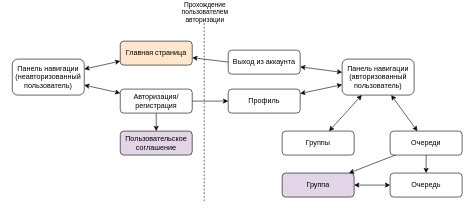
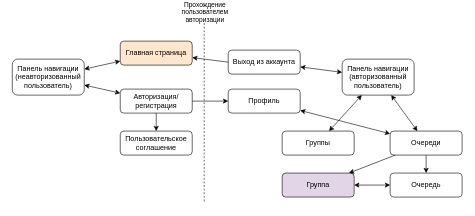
  <mxCell id="0" />
  <mxCell id="1" parent="0" />
  <mxCell id="2" value="Главная страница" style="rounded=1;whiteSpace=wrap;html=1;fillColor=#ffe6cc;" vertex="1" parent="1"><mxGeometry x="200" y="50" width="120" height="40" as="geometry" /></mxCell>
  <mxCell id="3" value="Авторизация/&lt;br&gt;регистрация" style="rounded=1;whiteSpace=wrap;html=1;" vertex="1" parent="1"><mxGeometry x="200" y="130" width="120" height="40" as="geometry" /></mxCell>
- <mxCell id="4" value="Пользовательское соглашение" style="rounded=1;whiteSpace=wrap;html=1;fillColor=#e1d5e7;" vertex="1" parent="1"><mxGeometry x="200" y="200" width="120" height="40" as="geometry" /></mxCell>
+ <mxCell id="4" value="Пользовательское соглашение" style="rounded=1;whiteSpace=wrap;html=1;" vertex="1" parent="1"><mxGeometry x="200" y="200" width="120" height="40" as="geometry" /></mxCell>
  <mxCell id="5" value="Панель навигации&lt;br&gt;(неавторизованный пользователь)" style="rounded=1;whiteSpace=wrap;html=1;" vertex="1" parent="1"><mxGeometry x="20" y="80" width="120" height="60" as="geometry" /></mxCell>
  <mxCell id="6" value="" style="endArrow=classic;startArrow=classic;html=1;rounded=0;" edge="1" parent="1" source="2" target="5"><mxGeometry width="50" height="50" relative="1" as="geometry"><mxPoint x="260" y="40" as="sourcePoint" /><mxPoint x="310" y="-10" as="targetPoint" /></mxGeometry></mxCell>
  <mxCell id="7" value="" style="endArrow=classic;startArrow=classic;html=1;rounded=0;" edge="1" parent="1" source="5" target="3"><mxGeometry width="50" height="50" relative="1" as="geometry"><mxPoint x="550" y="90" as="sourcePoint" /><mxPoint x="600" y="40" as="targetPoint" /></mxGeometry></mxCell>
  <mxCell id="8" value="" style="endArrow=classic;html=1;rounded=0;" edge="1" parent="1" source="3" target="4"><mxGeometry width="50" height="50" relative="1" as="geometry"><mxPoint x="450" y="160" as="sourcePoint" /><mxPoint x="500" y="110" as="targetPoint" /></mxGeometry></mxCell>
  <mxCell id="9" value="" style="endArrow=none;dashed=1;html=1;rounded=0;" edge="1" parent="1"><mxGeometry width="50" height="50" relative="1" as="geometry"><mxPoint x="340" y="20" as="sourcePoint" /><mxPoint x="340" y="320" as="targetPoint" /></mxGeometry></mxCell>
  <mxCell id="10" value="Прохождение&lt;br&gt;пользователем&lt;br&gt;авторизации" style="edgeLabel;html=1;align=center;verticalAlign=middle;resizable=0;points=[];labelBackgroundColor=none;" vertex="1" connectable="0" parent="9"><mxGeometry x="-0.456" y="-1" relative="1" as="geometry"><mxPoint x="1" y="-101" as="offset" /></mxGeometry></mxCell>
  <mxCell id="11" value="Профиль" style="rounded=1;whiteSpace=wrap;html=1;" vertex="1" parent="1"><mxGeometry x="380" y="130" width="120" height="40" as="geometry" /></mxCell>
  <mxCell id="12" value="" style="endArrow=classic;html=1;rounded=0;exitX=1;exitY=0.5;exitDx=0;exitDy=0;entryX=0;entryY=0.5;entryDx=0;entryDy=0;" edge="1" parent="1" source="3" target="11"><mxGeometry width="50" height="50" relative="1" as="geometry"><mxPoint x="530" y="120" as="sourcePoint" /><mxPoint x="580" y="70" as="targetPoint" /></mxGeometry></mxCell>
  <mxCell id="13" value="Выход из аккаунта" style="rounded=1;whiteSpace=wrap;html=1;" vertex="1" parent="1"><mxGeometry x="380" y="65" width="120" height="40" as="geometry" /></mxCell>
  <mxCell id="14" value="" style="endArrow=classic;html=1;rounded=0;exitX=0;exitY=0.5;exitDx=0;exitDy=0;" edge="1" parent="1" source="13" target="2"><mxGeometry width="50" height="50" relative="1" as="geometry"><mxPoint x="470" y="10" as="sourcePoint" /><mxPoint x="520" y="-40" as="targetPoint" /></mxGeometry></mxCell>
  <mxCell id="15" value="Панель навигации (авторизованный пользователь)" style="rounded=1;whiteSpace=wrap;html=1;" vertex="1" parent="1"><mxGeometry x="570" y="80" width="120" height="60" as="geometry" /></mxCell>
  <mxCell id="16" value="" style="endArrow=classic;startArrow=classic;html=1;rounded=0;" edge="1" parent="1" source="15" target="13"><mxGeometry width="50" height="50" relative="1" as="geometry"><mxPoint x="530" y="70" as="sourcePoint" /><mxPoint x="580" y="20" as="targetPoint" /></mxGeometry></mxCell>
- <mxCell id="17" value="" style="endArrow=classic;startArrow=classic;html=1;rounded=0;" edge="1" parent="1" source="11" target="15"><mxGeometry width="50" height="50" relative="1" as="geometry"><mxPoint x="630" y="210" as="sourcePoint" /><mxPoint x="680" y="160" as="targetPoint" /></mxGeometry></mxCell>
+ <mxCell id="17" value="" style="endArrow=classic;startArrow=classic;html=1;rounded=0;" edge="1" parent="1" source="11" target="20"><mxGeometry width="50" height="50" relative="1" as="geometry"><mxPoint x="630" y="210" as="sourcePoint" /><mxPoint x="680" y="160" as="targetPoint" /></mxGeometry></mxCell>
  <mxCell id="18" value="Группы" style="rounded=1;whiteSpace=wrap;html=1;" vertex="1" parent="1"><mxGeometry x="470" y="200" width="120" height="40" as="geometry" /></mxCell>
  <mxCell id="19" value="Очередь" style="rounded=1;whiteSpace=wrap;html=1;" vertex="1" parent="1"><mxGeometry x="650" y="270" width="120" height="40" as="geometry" /></mxCell>
  <mxCell id="20" value="Очереди" style="rounded=1;whiteSpace=wrap;html=1;" vertex="1" parent="1"><mxGeometry x="650" y="200" width="120" height="40" as="geometry" /></mxCell>
  <mxCell id="21" value="Группа" style="rounded=1;whiteSpace=wrap;html=1;fillColor=#e1d5e7;" vertex="1" parent="1"><mxGeometry x="470" y="270" width="120" height="40" as="geometry" /></mxCell>
  <mxCell id="22" value="" style="endArrow=classic;startArrow=classic;html=1;rounded=0;" edge="1" parent="1" source="18" target="15"><mxGeometry width="50" height="50" relative="1" as="geometry"><mxPoint x="730" y="60" as="sourcePoint" /><mxPoint x="780" y="10" as="targetPoint" /></mxGeometry></mxCell>
  <mxCell id="23" value="" style="endArrow=classic;startArrow=classic;html=1;rounded=0;" edge="1" parent="1" source="20" target="15"><mxGeometry width="50" height="50" relative="1" as="geometry"><mxPoint x="800" y="190" as="sourcePoint" /><mxPoint x="850" y="140" as="targetPoint" /></mxGeometry></mxCell>
  <mxCell id="24" value="" style="endArrow=classic;html=1;rounded=0;" edge="1" parent="1" source="20" target="19"><mxGeometry width="50" height="50" relative="1" as="geometry"><mxPoint x="780" y="200" as="sourcePoint" /><mxPoint x="830" y="150" as="targetPoint" /></mxGeometry></mxCell>
  <mxCell id="25" value="" style="endArrow=classic;html=1;rounded=0;" edge="1" parent="1" source="20" target="21"><mxGeometry width="50" height="50" relative="1" as="geometry"><mxPoint x="830" y="240" as="sourcePoint" /><mxPoint x="880" y="190" as="targetPoint" /></mxGeometry></mxCell>
  <mxCell id="26" value="" style="endArrow=classic;startArrow=classic;html=1;rounded=0;" edge="1" parent="1" source="21" target="19"><mxGeometry width="50" height="50" relative="1" as="geometry"><mxPoint x="590" y="420" as="sourcePoint" /><mxPoint x="640" y="370" as="targetPoint" /></mxGeometry></mxCell>
